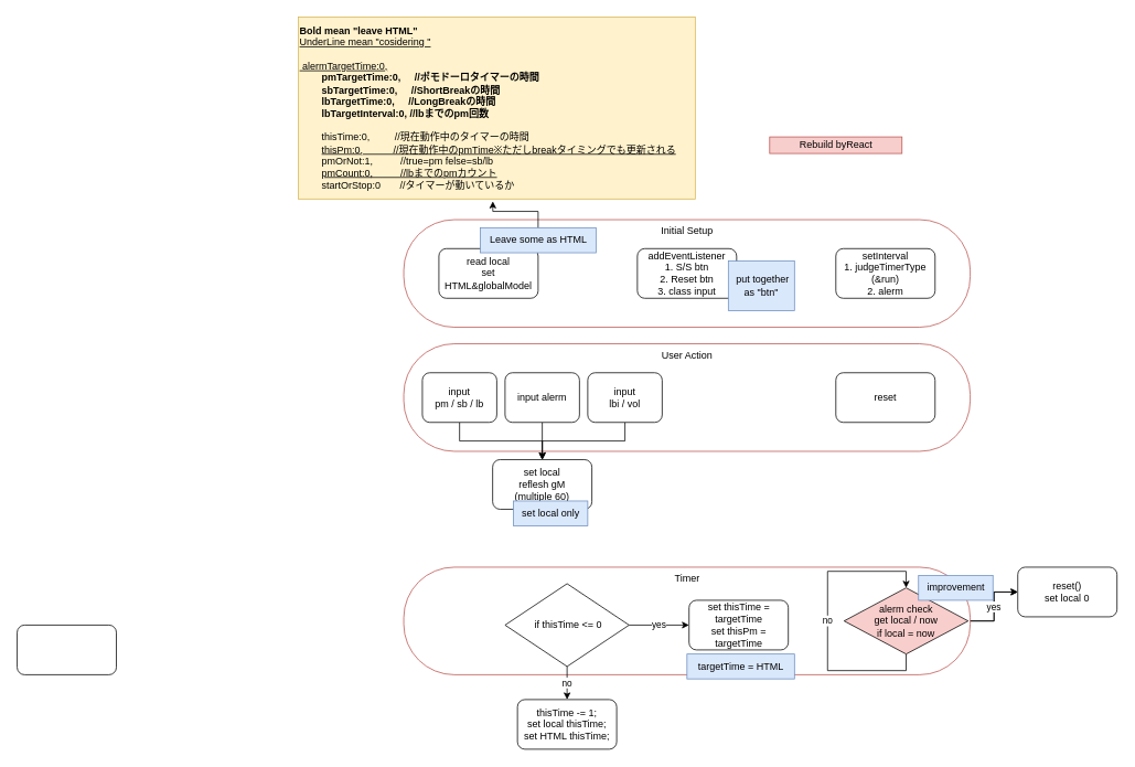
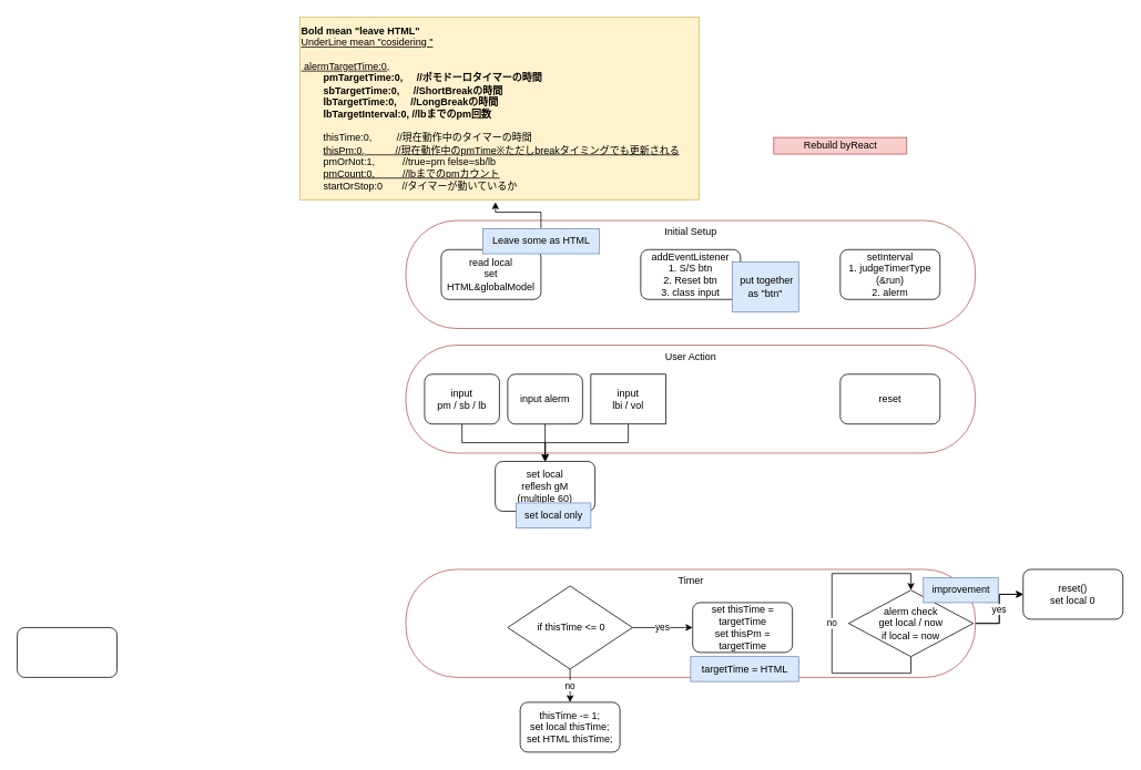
  <mxCell id="0" />
  <mxCell id="1" parent="0" />
  <mxCell id="2" value="" style="edgeStyle=orthogonalEdgeStyle;rounded=0;orthogonalLoop=1;jettySize=auto;html=1;" parent="1" source="4" target="31" edge="1"><mxGeometry relative="1" as="geometry" /></mxCell>
  <mxCell id="3" value="yes" style="edgeStyle=orthogonalEdgeStyle;rounded=0;orthogonalLoop=1;jettySize=auto;html=1;" parent="1" source="4" target="31" edge="1"><mxGeometry relative="1" as="geometry" /></mxCell>
  <mxCell id="4" value="Timer" style="rounded=1;whiteSpace=wrap;html=1;fillColor=none;arcSize=47;horizontal=1;verticalAlign=top;labelBackgroundColor=default;strokeColor=#b85450;" parent="1" vertex="1"><mxGeometry x="487.5" y="685" width="685" height="130" as="geometry" /></mxCell>
  <mxCell id="5" value="&lt;div&gt;&lt;b&gt;Bold mean &quot;leave HTML&quot;&lt;/b&gt;&lt;/div&gt;&lt;div&gt;&lt;div style=&quot;border-color: var(--border-color);&quot;&gt;&lt;u style=&quot;border-color: var(--border-color);&quot;&gt;UnderLine mean &quot;cosidering &quot;&lt;/u&gt;&lt;/div&gt;&lt;/div&gt;&lt;div style=&quot;border-color: var(--border-color);&quot;&gt;&lt;u style=&quot;border-color: var(--border-color);&quot;&gt;&lt;br&gt;&lt;/u&gt;&lt;/div&gt;&lt;div&gt;&lt;span style=&quot;&quot;&gt; &lt;/span&gt;&lt;span style=&quot;&quot;&gt; &lt;/span&gt;&lt;u&gt;&lt;span style=&quot;white-space: pre;&quot;&gt; &lt;/span&gt;alermTargetTime:0,&lt;/u&gt;&amp;nbsp;&lt;/div&gt;&lt;div&gt;&amp;nbsp; &amp;nbsp; &amp;nbsp; &amp;nbsp;&lt;b&gt; pmTargetTime:0,&amp;nbsp; &amp;nbsp; &amp;nbsp;//ポモドーロタイマーの時間&lt;/b&gt;&lt;/div&gt;&lt;div&gt;&amp;nbsp; &amp;nbsp; &amp;nbsp; &amp;nbsp; &lt;b&gt;sbTargetTime:0,&amp;nbsp; &amp;nbsp; &amp;nbsp;//ShortBreakの時間&lt;/b&gt;&lt;/div&gt;&lt;div&gt;&lt;b&gt;&amp;nbsp; &amp;nbsp; &amp;nbsp; &amp;nbsp; lbTargetTime:0,&amp;nbsp; &amp;nbsp; &amp;nbsp;//LongBreakの時間&lt;/b&gt;&lt;/div&gt;&lt;div&gt;&amp;nbsp; &amp;nbsp; &amp;nbsp; &amp;nbsp; &lt;b&gt;lbTargetInterval:0, //lbまでのpm回数&lt;/b&gt;&lt;/div&gt;&lt;div&gt;&lt;br&gt;&lt;/div&gt;&lt;div&gt;&lt;span style=&quot;background-color: initial;&quot;&gt;&amp;nbsp; &amp;nbsp; &amp;nbsp; &amp;nbsp; thisTime:0,&amp;nbsp; &amp;nbsp; &amp;nbsp; &amp;nbsp; &amp;nbsp;//現在動作中のタイマーの時間&lt;/span&gt;&lt;br&gt;&lt;/div&gt;&lt;div&gt;&amp;nbsp; &amp;nbsp; &amp;nbsp; &amp;nbsp; &lt;u&gt;thisPm:0,&amp;nbsp; &amp;nbsp; &amp;nbsp; &amp;nbsp; &amp;nbsp; &amp;nbsp;//現在動作中のpmTime※ただしbreakタイミングでも更新される&lt;/u&gt;&lt;/div&gt;&lt;div&gt;&amp;nbsp; &amp;nbsp; &amp;nbsp; &amp;nbsp; pmOrNot:1,&amp;nbsp; &amp;nbsp; &amp;nbsp; &amp;nbsp; &amp;nbsp; //true=pm felse=sb/lb&lt;/div&gt;&lt;div&gt;&amp;nbsp; &amp;nbsp; &amp;nbsp; &amp;nbsp; &lt;u&gt;pmCount:0,&amp;nbsp; &amp;nbsp; &amp;nbsp; &amp;nbsp; &amp;nbsp; //lbまでのpmカウント&lt;/u&gt;&lt;/div&gt;&lt;div&gt;&amp;nbsp; &amp;nbsp; &amp;nbsp; &amp;nbsp; startOrStop:0&amp;nbsp; &amp;nbsp; &amp;nbsp; &amp;nbsp;//タイマーが動いているか&lt;/div&gt;" style="text;html=1;align=left;verticalAlign=middle;resizable=0;points=[];autosize=1;strokeColor=#d6b656;fillColor=#fff2cc;labelPosition=center;verticalLabelPosition=middle;" parent="1" vertex="1"><mxGeometry x="360" y="20" width="480" height="220" as="geometry" /></mxCell>
  <mxCell id="6" value="User Action" style="rounded=1;whiteSpace=wrap;html=1;fillColor=none;arcSize=47;horizontal=1;verticalAlign=top;labelBackgroundColor=default;strokeColor=#b85450;" parent="1" vertex="1"><mxGeometry x="487.5" y="415" width="685" height="130" as="geometry" /></mxCell>
  <mxCell id="7" value="" style="edgeStyle=orthogonalEdgeStyle;rounded=0;orthogonalLoop=1;jettySize=auto;html=1;" parent="1" source="8" target="19" edge="1"><mxGeometry relative="1" as="geometry" /></mxCell>
  <mxCell id="8" value="input&lt;br&gt;pm / sb / lb" style="rounded=1;whiteSpace=wrap;html=1;fontSize=12;glass=0;strokeWidth=1;shadow=0;" parent="1" vertex="1"><mxGeometry x="510" y="450" width="90" height="60" as="geometry" /></mxCell>
  <mxCell id="9" value="reset" style="rounded=1;whiteSpace=wrap;html=1;" parent="1" vertex="1"><mxGeometry x="1010" y="450" width="120" height="60" as="geometry" /></mxCell>
  <mxCell id="10" value="" style="edgeStyle=orthogonalEdgeStyle;rounded=0;orthogonalLoop=1;jettySize=auto;html=1;" parent="1" source="11" target="19" edge="1"><mxGeometry relative="1" as="geometry" /></mxCell>
- <mxCell id="11" value="input&lt;br&gt;lbi / vol" style="rounded=1;whiteSpace=wrap;html=1;" parent="1" vertex="1"><mxGeometry x="710" y="450" width="90" height="60" as="geometry" /></mxCell>
+ <mxCell id="11" value="input&lt;br&gt;lbi / vol" style="whiteSpace=wrap;html=1;rounded=0;" parent="1" vertex="1"><mxGeometry x="710" y="450" width="90" height="60" as="geometry" /></mxCell>
  <mxCell id="12" value="Initial Setup" style="rounded=1;whiteSpace=wrap;html=1;fillColor=none;arcSize=47;horizontal=1;verticalAlign=top;labelBackgroundColor=default;strokeColor=#b85450;" parent="1" vertex="1"><mxGeometry x="487.5" y="265" width="685" height="130" as="geometry" /></mxCell>
  <mxCell id="13" value="read local&lt;br&gt;set HTML&amp;amp;globalModel" style="rounded=1;whiteSpace=wrap;html=1;" parent="1" vertex="1"><mxGeometry x="530" y="300" width="120" height="60" as="geometry" /></mxCell>
  <mxCell id="14" value="addEventListener&lt;br&gt;1. S/S btn&lt;br&gt;2. Reset btn&lt;br&gt;3. class input" style="rounded=1;whiteSpace=wrap;html=1;" parent="1" vertex="1"><mxGeometry x="770" y="300" width="120" height="60" as="geometry" /></mxCell>
  <mxCell id="15" value="setInterval&lt;br&gt;1. judgeTimerType (&amp;amp;run)&lt;br&gt;2. alerm" style="rounded=1;whiteSpace=wrap;html=1;" parent="1" vertex="1"><mxGeometry x="1010" y="300" width="120" height="60" as="geometry" /></mxCell>
  <mxCell id="16" value="&amp;nbsp;put together as &quot;btn&quot;" style="text;html=1;strokeColor=#6c8ebf;fillColor=#dae8fc;align=center;verticalAlign=middle;whiteSpace=wrap;rounded=0;" parent="1" vertex="1"><mxGeometry x="880" y="315" width="80" height="60" as="geometry" /></mxCell>
  <mxCell id="17" style="edgeStyle=orthogonalEdgeStyle;rounded=0;orthogonalLoop=1;jettySize=auto;html=1;entryX=0.49;entryY=1.013;entryDx=0;entryDy=0;entryPerimeter=0;" parent="1" source="18" target="5" edge="1"><mxGeometry relative="1" as="geometry" /></mxCell>
  <mxCell id="18" value="Leave some as HTML" style="text;html=1;align=center;verticalAlign=middle;resizable=0;points=[];autosize=1;strokeColor=#6c8ebf;fillColor=#dae8fc;" parent="1" vertex="1"><mxGeometry x="580" y="275" width="140" height="30" as="geometry" /></mxCell>
  <mxCell id="19" value="set local&lt;br&gt;reflesh gM&lt;br&gt;(multiple 60)" style="rounded=1;whiteSpace=wrap;html=1;" parent="1" vertex="1"><mxGeometry x="595" y="555" width="120" height="60" as="geometry" /></mxCell>
  <mxCell id="20" value="set local only" style="text;html=1;align=center;verticalAlign=middle;resizable=0;points=[];autosize=1;strokeColor=#6c8ebf;fillColor=#dae8fc;" parent="1" vertex="1"><mxGeometry x="620" y="605" width="90" height="30" as="geometry" /></mxCell>
  <mxCell id="21" value="thisTime -= 1;&lt;br&gt;set local thisTime;&lt;br&gt;set HTML thisTime;" style="rounded=1;whiteSpace=wrap;html=1;" parent="1" vertex="1"><mxGeometry x="625" y="845" width="120" height="60" as="geometry" /></mxCell>
  <mxCell id="22" value="yes" style="edgeStyle=orthogonalEdgeStyle;rounded=0;orthogonalLoop=1;jettySize=auto;html=1;entryX=0;entryY=0.5;entryDx=0;entryDy=0;" parent="1" source="24" target="25" edge="1"><mxGeometry relative="1" as="geometry" /></mxCell>
  <mxCell id="23" value="no" style="edgeStyle=orthogonalEdgeStyle;rounded=0;orthogonalLoop=1;jettySize=auto;html=1;" parent="1" source="24" target="21" edge="1"><mxGeometry relative="1" as="geometry" /></mxCell>
  <mxCell id="24" value="&amp;nbsp;if thisTime &amp;lt;= 0" style="rhombus;whiteSpace=wrap;html=1;" parent="1" vertex="1"><mxGeometry x="610" y="705" width="150" height="100" as="geometry" /></mxCell>
  <mxCell id="25" value="set thisTime = targetTime&lt;br&gt;set thisPm = targetTime" style="rounded=1;whiteSpace=wrap;html=1;" parent="1" vertex="1"><mxGeometry x="832.5" y="725" width="120" height="60" as="geometry" /></mxCell>
  <mxCell id="26" value="" style="rounded=1;whiteSpace=wrap;html=1;" parent="1" vertex="1"><mxGeometry x="20" y="755" width="120" height="60" as="geometry" /></mxCell>
  <mxCell id="27" value="" style="edgeStyle=orthogonalEdgeStyle;rounded=0;orthogonalLoop=1;jettySize=auto;html=1;" parent="1" source="28" target="19" edge="1"><mxGeometry relative="1" as="geometry" /></mxCell>
  <mxCell id="28" value="input alerm" style="rounded=1;whiteSpace=wrap;html=1;" parent="1" vertex="1"><mxGeometry x="610" y="450" width="90" height="60" as="geometry" /></mxCell>
  <mxCell id="29" value="no" style="edgeStyle=orthogonalEdgeStyle;rounded=0;orthogonalLoop=1;jettySize=auto;html=1;exitX=0.5;exitY=1;exitDx=0;exitDy=0;entryX=0.5;entryY=0;entryDx=0;entryDy=0;" parent="1" source="30" target="30" edge="1"><mxGeometry relative="1" as="geometry"><mxPoint x="1095" y="905" as="targetPoint" /><Array as="points"><mxPoint x="1095" y="810" /><mxPoint x="1000" y="810" /><mxPoint x="1000" y="690" /><mxPoint x="1095" y="690" /></Array></mxGeometry></mxCell>
- <mxCell id="30" value="alerm check&lt;br&gt;get local / now&lt;br&gt;if local = now" style="rhombus;whiteSpace=wrap;html=1;fillColor=#f8cecc;" parent="1" vertex="1"><mxGeometry x="1020" y="710" width="150" height="80" as="geometry" /></mxCell>
+ <mxCell id="30" value="alerm check&lt;br&gt;get local / now&lt;br&gt;if local = now" style="rhombus;whiteSpace=wrap;html=1;" parent="1" vertex="1"><mxGeometry x="1020" y="710" width="150" height="80" as="geometry" /></mxCell>
  <mxCell id="31" value="reset()&lt;br&gt;set local 0" style="rounded=1;whiteSpace=wrap;html=1;" parent="1" vertex="1"><mxGeometry x="1230" y="685" width="120" height="60" as="geometry" /></mxCell>
  <mxCell id="32" value="improvement" style="text;html=1;align=center;verticalAlign=middle;resizable=0;points=[];autosize=1;strokeColor=#6c8ebf;fillColor=#dae8fc;" parent="1" vertex="1"><mxGeometry x="1110" y="695" width="90" height="30" as="geometry" /></mxCell>
  <mxCell id="33" value="targetTime = HTML" style="text;html=1;align=center;verticalAlign=middle;resizable=0;points=[];autosize=1;strokeColor=#6c8ebf;fillColor=#dae8fc;" parent="1" vertex="1"><mxGeometry x="830" y="790" width="130" height="30" as="geometry" /></mxCell>
  <mxCell id="34" value="Rebuild byReact" style="text;html=1;align=center;verticalAlign=middle;resizable=0;points=[];autosize=1;strokeColor=#b85450;fillColor=#f8cecc;" vertex="1" parent="1"><mxGeometry x="930" y="165" width="160" height="20" as="geometry" /></mxCell>
